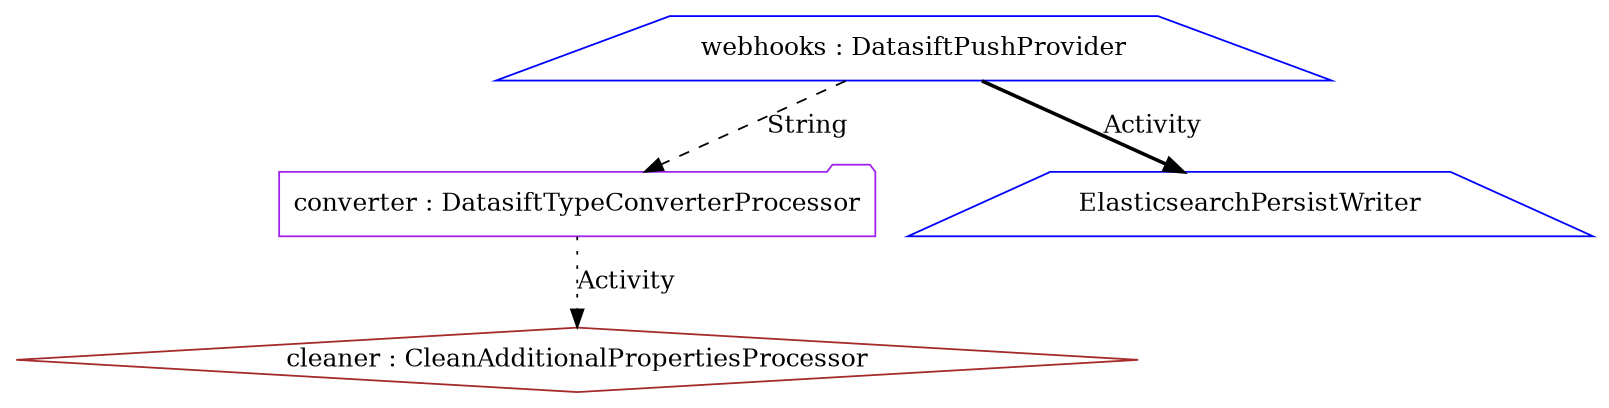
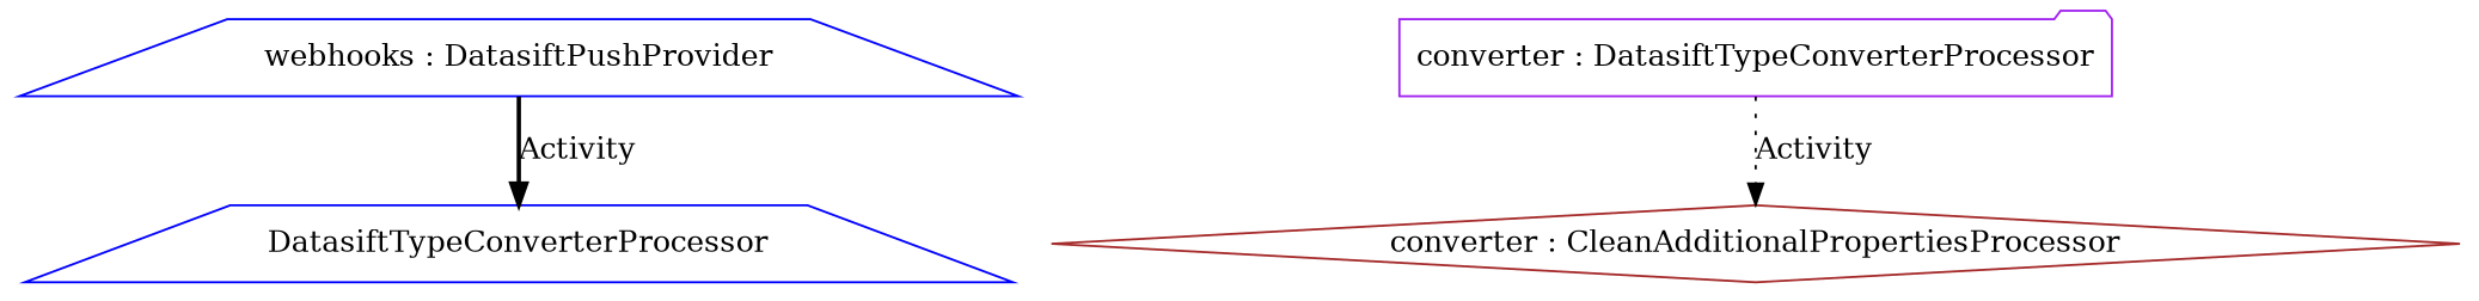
  digraph {
    node [color=blue shape=trapezium]
    n1 [label="webhooks : DatasiftPushProvider"]
    n2 [color=purple label="converter : DatasiftTypeConverterProcessor" shape=folder]
-   n3 [label=ElasticsearchPersistWriter]
-   n4 [color=brown label="cleaner : CleanAdditionalPropertiesProcessor" shape=diamond]
-   n1 -> n2 [label=String style=dashed]
+   n3 [label=DatasiftTypeConverterProcessor]
+   n4 [color=brown label="converter : CleanAdditionalPropertiesProcessor" shape=diamond]
    n1 -> n3 [label=Activity style=bold]
    n2 -> n4 [label=Activity style=dotted]
  }
